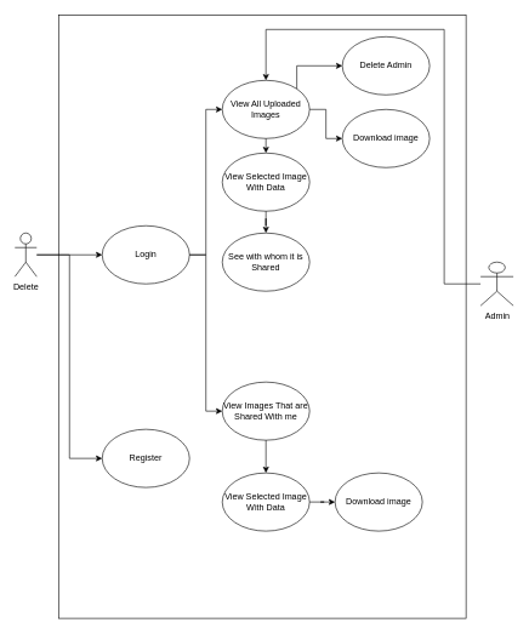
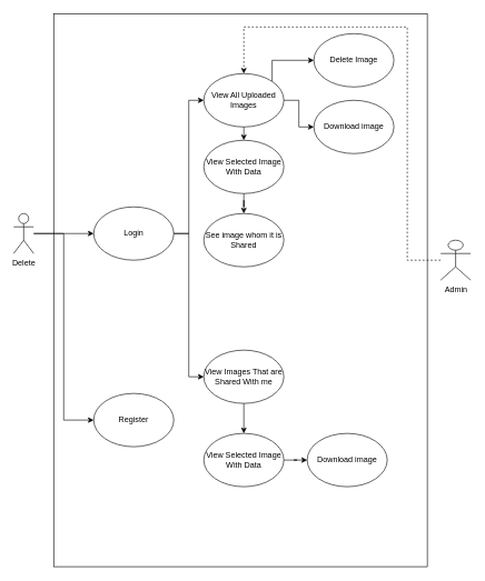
  <mxCell id="0" />
  <mxCell id="1" parent="0" />
  <mxCell id="2" style="edgeStyle=orthogonalEdgeStyle;rounded=0;orthogonalLoop=1;jettySize=auto;html=1;entryX=0;entryY=0.5;entryDx=0;entryDy=0;" parent="1" source="4" target="19" edge="1"><mxGeometry relative="1" as="geometry" /></mxCell>
  <mxCell id="3" style="edgeStyle=orthogonalEdgeStyle;rounded=0;orthogonalLoop=1;jettySize=auto;html=1;entryX=0;entryY=0.5;entryDx=0;entryDy=0;" parent="1" source="4" target="20" edge="1"><mxGeometry relative="1" as="geometry" /></mxCell>
  <mxCell id="4" value="Delete" style="shape=umlActor;verticalLabelPosition=bottom;verticalAlign=top;html=1;outlineConnect=0;" parent="1" vertex="1"><mxGeometry x="20" y="320" width="30" height="60" as="geometry" /></mxCell>
- <mxCell id="5" style="edgeStyle=orthogonalEdgeStyle;rounded=0;orthogonalLoop=1;jettySize=auto;html=1;entryX=0.5;entryY=0;entryDx=0;entryDy=0;" parent="1" source="6" target="11" edge="1"><mxGeometry relative="1" as="geometry"><Array as="points"><mxPoint x="610" y="390" /><mxPoint x="610" y="40" /><mxPoint x="365" y="40" /></Array></mxGeometry></mxCell>
+ <mxCell id="5" style="edgeStyle=orthogonalEdgeStyle;rounded=0;orthogonalLoop=1;jettySize=auto;html=1;entryX=0.5;entryY=0;entryDx=0;entryDy=0;dashed=1;" parent="1" source="6" target="11" edge="1"><mxGeometry relative="1" as="geometry"><Array as="points"><mxPoint x="610" y="390" /><mxPoint x="610" y="40" /><mxPoint x="365" y="40" /></Array></mxGeometry></mxCell>
  <mxCell id="6" value="Admin" style="shape=umlActor;verticalLabelPosition=bottom;verticalAlign=top;html=1;outlineConnect=0;" parent="1" vertex="1"><mxGeometry x="660" y="360" width="45" height="60" as="geometry" /></mxCell>
  <mxCell id="7" value="" style="rounded=0;whiteSpace=wrap;html=1;fillColor=none;" parent="1" vertex="1"><mxGeometry x="80" y="20" width="560" height="830" as="geometry" /></mxCell>
  <mxCell id="8" style="edgeStyle=orthogonalEdgeStyle;rounded=0;orthogonalLoop=1;jettySize=auto;html=1;exitX=1;exitY=0;exitDx=0;exitDy=0;entryX=0;entryY=0.5;entryDx=0;entryDy=0;" parent="1" source="11" target="21" edge="1"><mxGeometry relative="1" as="geometry"><Array as="points"><mxPoint x="407" y="90" /></Array></mxGeometry></mxCell>
  <mxCell id="9" style="edgeStyle=orthogonalEdgeStyle;rounded=0;orthogonalLoop=1;jettySize=auto;html=1;entryX=0;entryY=0.5;entryDx=0;entryDy=0;" edge="1" parent="1" source="11" target="22"><mxGeometry relative="1" as="geometry" /></mxCell>
  <mxCell id="10" style="edgeStyle=orthogonalEdgeStyle;rounded=0;orthogonalLoop=1;jettySize=auto;html=1;exitX=0.5;exitY=1;exitDx=0;exitDy=0;entryX=0.5;entryY=0;entryDx=0;entryDy=0;" edge="1" parent="1" source="11" target="13"><mxGeometry relative="1" as="geometry" /></mxCell>
  <mxCell id="11" value="View All Uploaded Images" style="ellipse;whiteSpace=wrap;html=1;fillColor=none;" parent="1" vertex="1"><mxGeometry x="305" y="110" width="120" height="80" as="geometry" /></mxCell>
  <mxCell id="12" style="edgeStyle=orthogonalEdgeStyle;rounded=0;orthogonalLoop=1;jettySize=auto;html=1;" parent="1" source="13" target="14" edge="1"><mxGeometry relative="1" as="geometry" /></mxCell>
  <mxCell id="13" value="View Selected Image With Data" style="ellipse;whiteSpace=wrap;html=1;fillColor=none;" parent="1" vertex="1"><mxGeometry x="305" y="210" width="120" height="80" as="geometry" /></mxCell>
- <mxCell id="14" value="See with whom it is Shared" style="ellipse;whiteSpace=wrap;html=1;fillColor=none;" parent="1" vertex="1"><mxGeometry x="305" y="320" width="120" height="80" as="geometry" /></mxCell>
+ <mxCell id="14" value="See image whom it is Shared" style="ellipse;whiteSpace=wrap;html=1;fillColor=none;" parent="1" vertex="1"><mxGeometry x="305" y="320" width="120" height="80" as="geometry" /></mxCell>
  <mxCell id="15" style="edgeStyle=orthogonalEdgeStyle;rounded=0;orthogonalLoop=1;jettySize=auto;html=1;entryX=0.5;entryY=0;entryDx=0;entryDy=0;" edge="1" parent="1" source="16" target="25"><mxGeometry relative="1" as="geometry" /></mxCell>
  <mxCell id="16" value="View Images That are Shared With me" style="ellipse;whiteSpace=wrap;html=1;fillColor=none;" parent="1" vertex="1"><mxGeometry x="305" y="525" width="120" height="80" as="geometry" /></mxCell>
  <mxCell id="17" style="edgeStyle=orthogonalEdgeStyle;rounded=0;orthogonalLoop=1;jettySize=auto;html=1;entryX=0;entryY=0.5;entryDx=0;entryDy=0;" parent="1" source="19" target="11" edge="1"><mxGeometry relative="1" as="geometry" /></mxCell>
  <mxCell id="18" style="edgeStyle=orthogonalEdgeStyle;rounded=0;orthogonalLoop=1;jettySize=auto;html=1;entryX=0;entryY=0.5;entryDx=0;entryDy=0;" parent="1" source="19" target="16" edge="1"><mxGeometry relative="1" as="geometry" /></mxCell>
  <mxCell id="19" value="Login" style="ellipse;whiteSpace=wrap;html=1;fillColor=none;" parent="1" vertex="1"><mxGeometry x="140" y="310" width="120" height="80" as="geometry" /></mxCell>
  <mxCell id="20" value="Register" style="ellipse;whiteSpace=wrap;html=1;fillColor=none;" parent="1" vertex="1"><mxGeometry x="140" y="590" width="120" height="80" as="geometry" /></mxCell>
- <mxCell id="21" value="Delete Admin" style="ellipse;whiteSpace=wrap;html=1;fillColor=none;" parent="1" vertex="1"><mxGeometry x="470" y="50" width="120" height="80" as="geometry" /></mxCell>
+ <mxCell id="21" value="Delete Image" style="ellipse;whiteSpace=wrap;html=1;fillColor=none;" parent="1" vertex="1"><mxGeometry x="470" y="50" width="120" height="80" as="geometry" /></mxCell>
  <mxCell id="22" value="Download image" style="ellipse;whiteSpace=wrap;html=1;fillColor=none;" vertex="1" parent="1"><mxGeometry x="470" y="150" width="120" height="80" as="geometry" /></mxCell>
  <mxCell id="23" value="Download image" style="ellipse;whiteSpace=wrap;html=1;fillColor=none;" vertex="1" parent="1"><mxGeometry x="460" y="650" width="120" height="80" as="geometry" /></mxCell>
  <mxCell id="24" style="edgeStyle=orthogonalEdgeStyle;rounded=0;orthogonalLoop=1;jettySize=auto;html=1;entryX=0;entryY=0.5;entryDx=0;entryDy=0;" edge="1" parent="1" source="25" target="23"><mxGeometry relative="1" as="geometry" /></mxCell>
  <mxCell id="25" value="View Selected Image With Data" style="ellipse;whiteSpace=wrap;html=1;fillColor=none;" vertex="1" parent="1"><mxGeometry x="305" y="650" width="120" height="80" as="geometry" /></mxCell>
